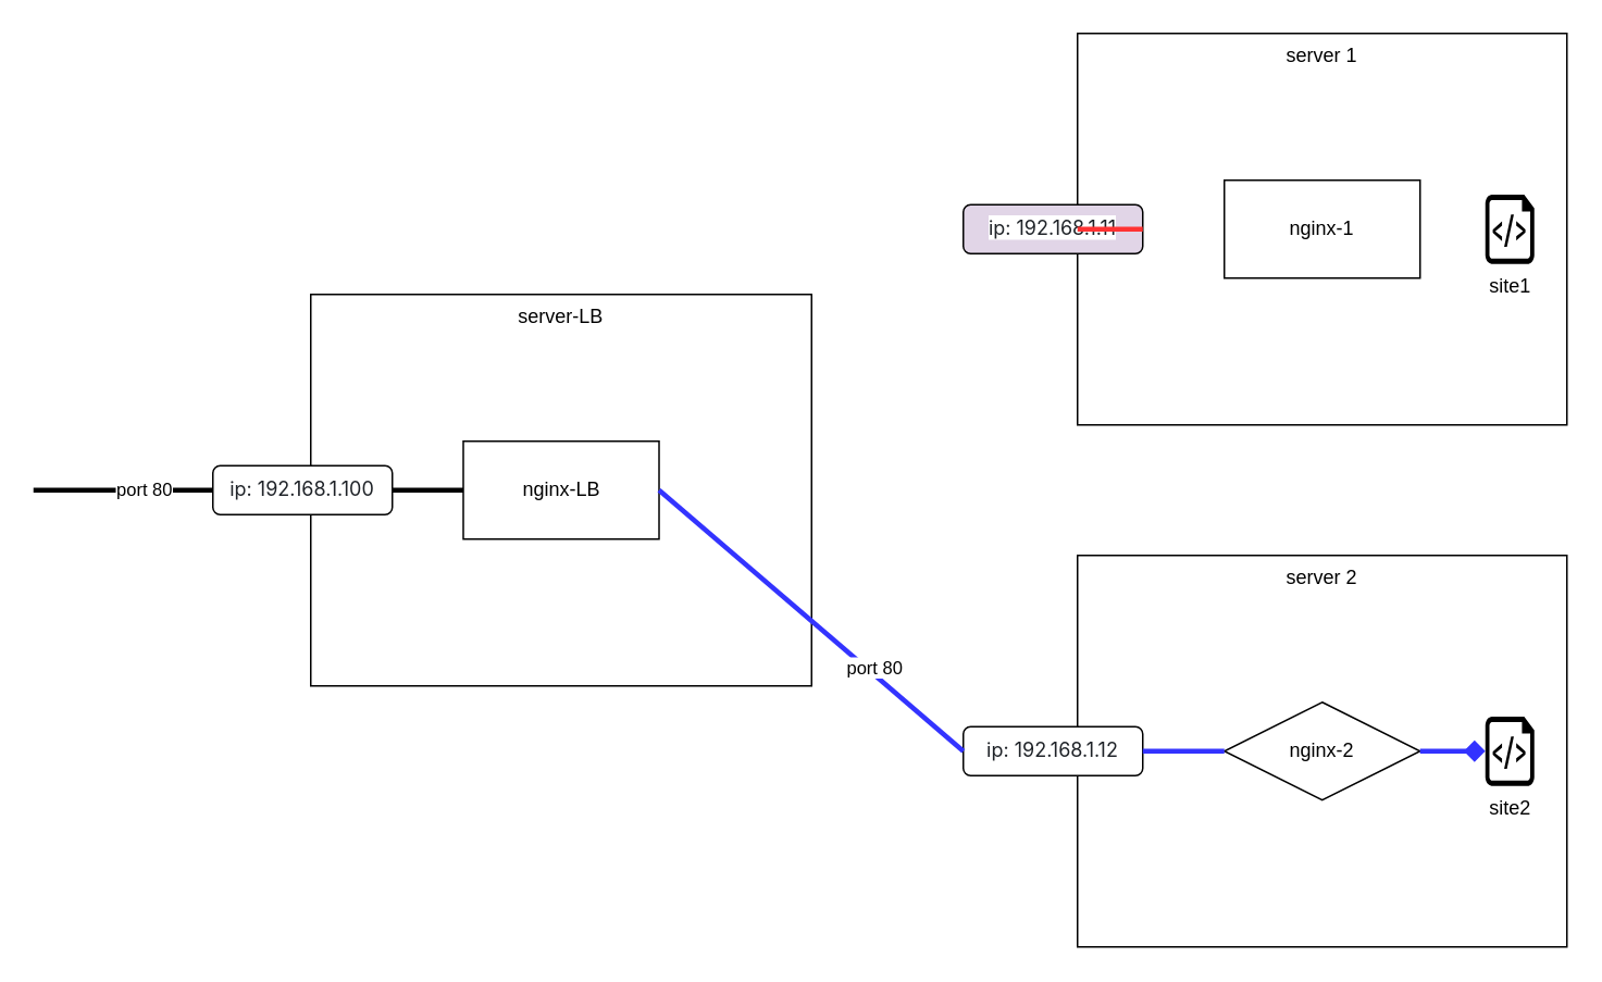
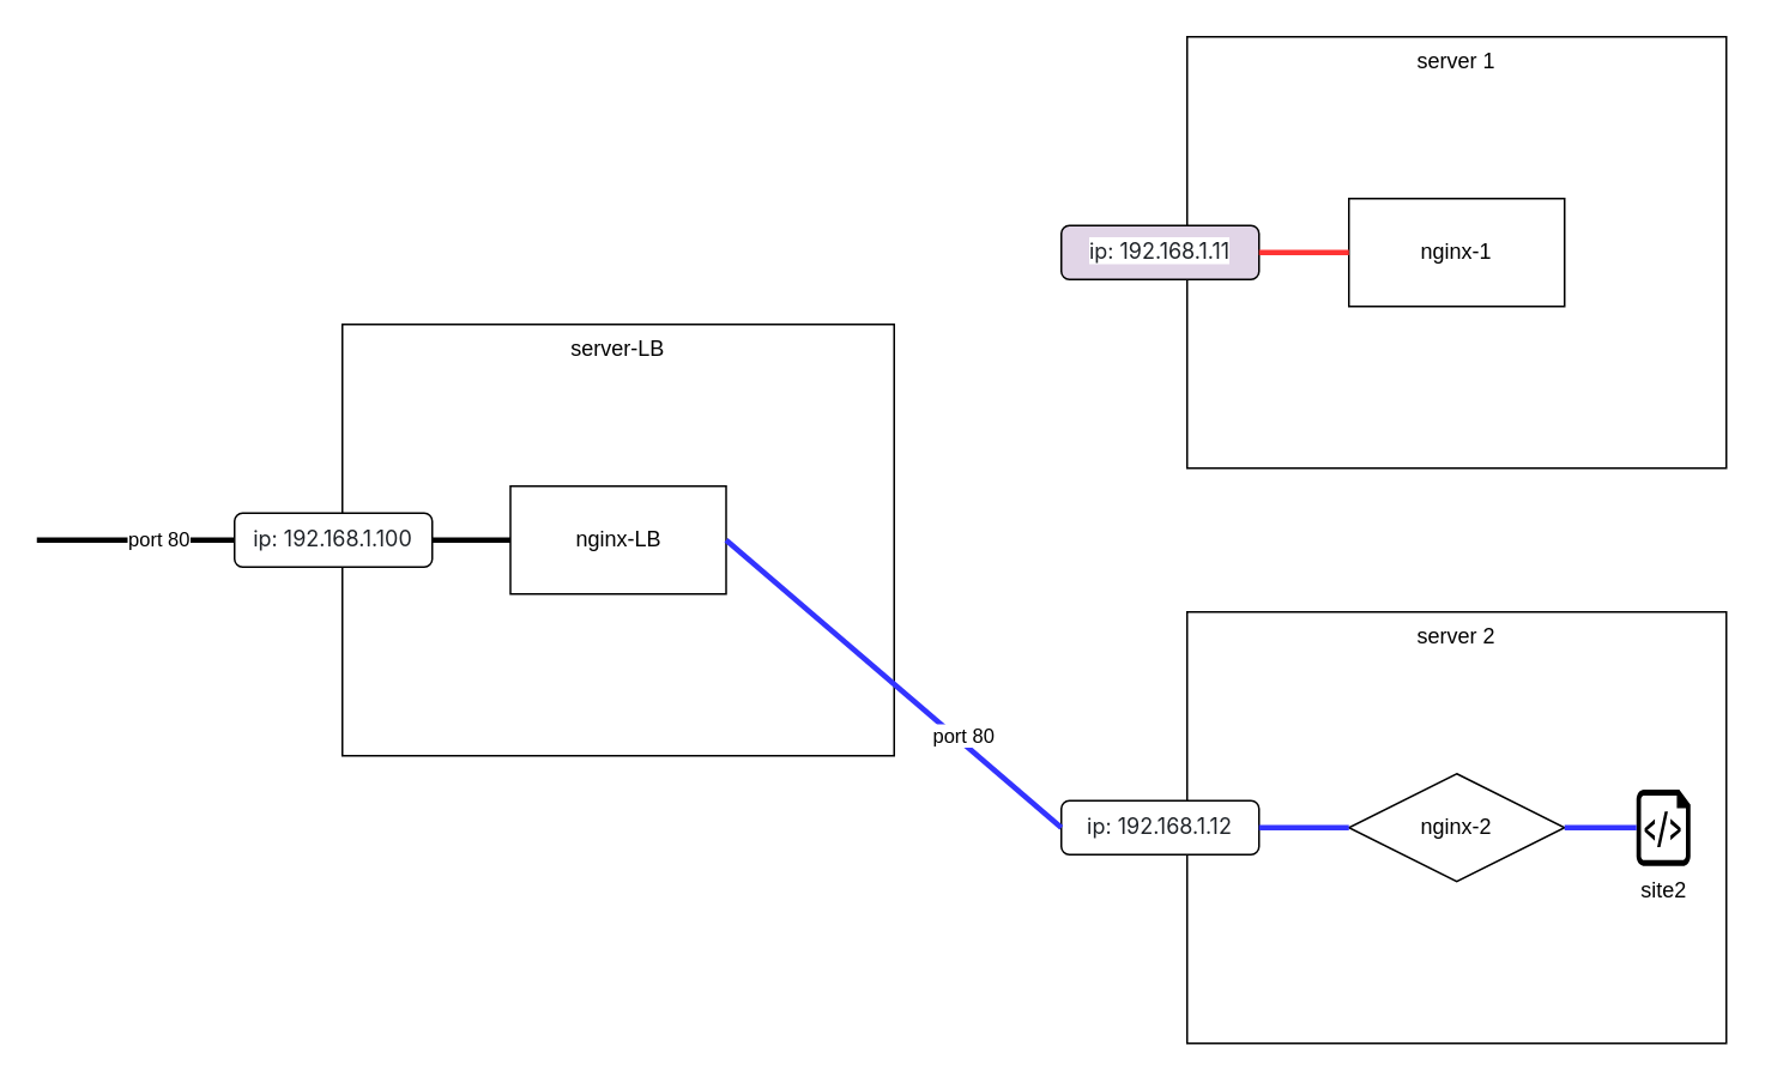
  <mxCell id="0" />
  <mxCell id="1" parent="0" />
  <mxCell id="2" value="server 2" style="rounded=0;whiteSpace=wrap;html=1;verticalAlign=top;" vertex="1" parent="1"><mxGeometry x="660" y="340" width="300" height="240" as="geometry" /></mxCell>
  <mxCell id="3" value="server 1" style="rounded=0;whiteSpace=wrap;html=1;verticalAlign=top;" parent="1" vertex="1"><mxGeometry x="660" y="20" width="300" height="240" as="geometry" /></mxCell>
  <mxCell id="4" value="server-LB" style="rounded=0;whiteSpace=wrap;html=1;verticalAlign=top;" vertex="1" parent="1"><mxGeometry x="190" y="180" width="307" height="240" as="geometry" /></mxCell>
  <mxCell id="5" value="nginx-1" style="rounded=0;whiteSpace=wrap;html=1;" parent="1" vertex="1"><mxGeometry x="750" y="110" width="120" height="60" as="geometry" /></mxCell>
  <mxCell id="6" value="&lt;span style=&quot;color: rgb(31, 35, 40); font-family: -apple-system, BlinkMacSystemFont, &amp;quot;Segoe UI&amp;quot;, &amp;quot;Noto Sans&amp;quot;, Helvetica, Arial, sans-serif, &amp;quot;Apple Color Emoji&amp;quot;, &amp;quot;Segoe UI Emoji&amp;quot;; text-align: start; background-color: rgb(255, 255, 255);&quot;&gt;ip: 192.168.1.11&lt;/span&gt;" style="rounded=1;whiteSpace=wrap;html=1;fontSize=12;fillColor=#e1d5e7;" parent="1" vertex="1"><mxGeometry x="590" y="125" width="110" height="30" as="geometry" /></mxCell>
- <mxCell id="7" value="site1" style="verticalLabelPosition=bottom;html=1;verticalAlign=top;align=center;strokeColor=none;fillColor=#000000;shape=mxgraph.azure.script_file;pointerEvents=1;" parent="1" vertex="1"><mxGeometry x="910" y="118.75" width="30" height="42.5" as="geometry" /></mxCell>
- <mxCell id="8" value="" style="endArrow=none;html=1;rounded=0;exitX=1;exitY=0.5;exitDx=0;exitDy=0;strokeWidth=3;strokeColor=#FF3333;" parent="1" source="6" target="3" edge="1"><mxGeometry width="50" height="50" relative="1" as="geometry"><mxPoint x="1060" y="340" as="sourcePoint" /><mxPoint x="1110" y="290" as="targetPoint" /></mxGeometry></mxCell>
+ <mxCell id="8" value="" style="endArrow=none;html=1;rounded=0;entryX=0;entryY=0.5;entryDx=0;entryDy=0;exitX=1;exitY=0.5;exitDx=0;exitDy=0;strokeWidth=3;strokeColor=#FF3333;" parent="1" source="6" target="5" edge="1"><mxGeometry width="50" height="50" relative="1" as="geometry"><mxPoint x="1060" y="340" as="sourcePoint" /><mxPoint x="1110" y="290" as="targetPoint" /></mxGeometry></mxCell>
  <mxCell id="9" value="&lt;span style=&quot;color: rgb(31, 35, 40); font-family: -apple-system, BlinkMacSystemFont, &amp;quot;Segoe UI&amp;quot;, &amp;quot;Noto Sans&amp;quot;, Helvetica, Arial, sans-serif, &amp;quot;Apple Color Emoji&amp;quot;, &amp;quot;Segoe UI Emoji&amp;quot;; text-align: start; background-color: rgb(255, 255, 255);&quot;&gt;ip:&amp;nbsp;&lt;/span&gt;&lt;span style=&quot;color: rgb(31, 35, 40); font-family: -apple-system, BlinkMacSystemFont, &amp;quot;Segoe UI&amp;quot;, &amp;quot;Noto Sans&amp;quot;, Helvetica, Arial, sans-serif, &amp;quot;Apple Color Emoji&amp;quot;, &amp;quot;Segoe UI Emoji&amp;quot;; text-align: start; background-color: rgb(255, 255, 255);&quot;&gt;192.168.1.12&lt;/span&gt;" style="rounded=1;whiteSpace=wrap;html=1;fontSize=12;" vertex="1" parent="1"><mxGeometry x="590" y="445" width="110" height="30" as="geometry" /></mxCell>
  <mxCell id="10" value="nginx-2" style="rhombus;whiteSpace=wrap;html=1;" vertex="1" parent="1"><mxGeometry x="750" y="430" width="120" height="60" as="geometry" /></mxCell>
  <mxCell id="11" value="nginx-LB" style="rounded=0;whiteSpace=wrap;html=1;" vertex="1" parent="1"><mxGeometry x="283.5" y="270" width="120" height="60" as="geometry" /></mxCell>
  <mxCell id="12" value="&lt;font&gt;&lt;span style=&quot;color: rgb(31, 35, 40); font-family: -apple-system, BlinkMacSystemFont, &amp;quot;Segoe UI&amp;quot;, &amp;quot;Noto Sans&amp;quot;, Helvetica, Arial, sans-serif, &amp;quot;Apple Color Emoji&amp;quot;, &amp;quot;Segoe UI Emoji&amp;quot;; text-align: start; background-color: rgb(255, 255, 255);&quot;&gt;ip:&amp;nbsp;&lt;/span&gt;&lt;span style=&quot;color: rgb(31, 35, 40); font-family: -apple-system, BlinkMacSystemFont, &amp;quot;Segoe UI&amp;quot;, &amp;quot;Noto Sans&amp;quot;, Helvetica, Arial, sans-serif, &amp;quot;Apple Color Emoji&amp;quot;, &amp;quot;Segoe UI Emoji&amp;quot;; text-align: start; background-color: rgb(255, 255, 255);&quot;&gt;192.168.1.100&lt;/span&gt;&lt;/font&gt;" style="rounded=1;whiteSpace=wrap;html=1;fontSize=12;" vertex="1" parent="1"><mxGeometry x="130" y="285" width="110" height="30" as="geometry" /></mxCell>
  <mxCell id="13" value="" style="endArrow=none;html=1;rounded=0;entryX=0;entryY=0.5;entryDx=0;entryDy=0;fontColor=#3333FF;fontSize=11;strokeWidth=3;strokeColor=#3333FF;exitX=1;exitY=0.5;exitDx=0;exitDy=0;" edge="1" parent="1" source="11" target="9"><mxGeometry width="50" height="50" relative="1" as="geometry"><mxPoint x="490" y="360" as="sourcePoint" /><mxPoint x="660" y="360" as="targetPoint" /></mxGeometry></mxCell>
  <mxCell id="14" value="port 80" style="edgeLabel;html=1;align=left;verticalAlign=top;resizable=0;points=[];" vertex="1" connectable="0" parent="13"><mxGeometry x="0.216" y="1" relative="1" as="geometry"><mxPoint as="offset" /></mxGeometry></mxCell>
  <mxCell id="15" value="" style="endArrow=none;html=1;rounded=0;entryX=0;entryY=0.5;entryDx=0;entryDy=0;exitX=1;exitY=0.5;exitDx=0;exitDy=0;strokeWidth=3;strokeColor=#3333FF;" edge="1" parent="1" source="9" target="10"><mxGeometry width="50" height="50" relative="1" as="geometry"><mxPoint x="720" y="330" as="sourcePoint" /><mxPoint x="750" y="330" as="targetPoint" /></mxGeometry></mxCell>
  <mxCell id="16" value="" style="endArrow=none;html=1;rounded=0;entryX=0;entryY=0.5;entryDx=0;entryDy=0;fontColor=#000000;fontSize=11;strokeWidth=3;strokeColor=#000000;" edge="1" parent="1" target="12"><mxGeometry width="50" height="50" relative="1" as="geometry"><mxPoint x="20" y="300" as="sourcePoint" /><mxPoint x="130" y="299.66" as="targetPoint" /></mxGeometry></mxCell>
  <mxCell id="17" value="port 80" style="edgeLabel;html=1;align=center;verticalAlign=middle;resizable=0;points=[];" vertex="1" connectable="0" parent="16"><mxGeometry x="0.216" y="1" relative="1" as="geometry"><mxPoint as="offset" /></mxGeometry></mxCell>
  <mxCell id="18" value="" style="endArrow=none;html=1;rounded=0;entryX=0;entryY=0.5;entryDx=0;entryDy=0;exitX=1;exitY=0.5;exitDx=0;exitDy=0;strokeWidth=3;strokeColor=#000000;" edge="1" parent="1" source="12" target="11"><mxGeometry width="50" height="50" relative="1" as="geometry"><mxPoint x="240" y="340" as="sourcePoint" /><mxPoint x="280" y="340" as="targetPoint" /></mxGeometry></mxCell>
  <mxCell id="19" value="site2" style="verticalLabelPosition=bottom;html=1;verticalAlign=top;align=center;strokeColor=none;fillColor=#000000;shape=mxgraph.azure.script_file;pointerEvents=1;" vertex="1" parent="1"><mxGeometry x="910" y="438.75" width="30" height="42.5" as="geometry" /></mxCell>
- <mxCell id="20" value="" style="endArrow=diamond;html=1;rounded=0;entryX=0;entryY=0.5;entryDx=0;entryDy=0;entryPerimeter=0;exitX=1;exitY=0.5;exitDx=0;exitDy=0;strokeWidth=3;strokeColor=#3333FF;" edge="1" parent="1" source="10" target="19"><mxGeometry width="50" height="50" relative="1" as="geometry"><mxPoint x="890" y="400" as="sourcePoint" /><mxPoint x="930" y="400" as="targetPoint" /></mxGeometry></mxCell>
+ <mxCell id="20" value="" style="endArrow=none;html=1;rounded=0;entryX=0;entryY=0.5;entryDx=0;entryDy=0;entryPerimeter=0;exitX=1;exitY=0.5;exitDx=0;exitDy=0;strokeWidth=3;strokeColor=#3333FF;" edge="1" parent="1" source="10" target="19"><mxGeometry width="50" height="50" relative="1" as="geometry"><mxPoint x="890" y="400" as="sourcePoint" /><mxPoint x="930" y="400" as="targetPoint" /></mxGeometry></mxCell>
